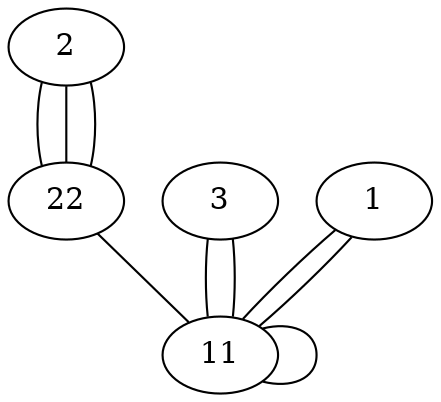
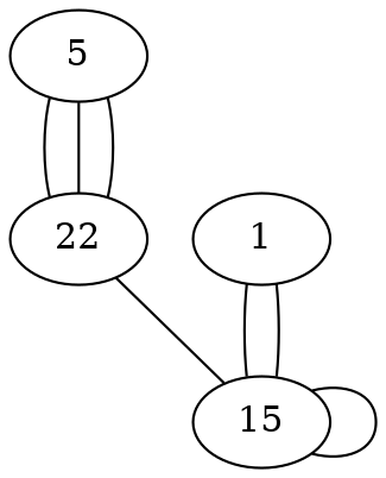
  graph {
-   11
-   2
+   11 [label=15]
+   2 [label=5]
    22
-   3
    1
    11 -- 11
    2 -- 22
    2 -- 22
    2 -- 22
    22 -- 11
-   3 -- 11
-   3 -- 11
    1 -- 11
    1 -- 11
  }
